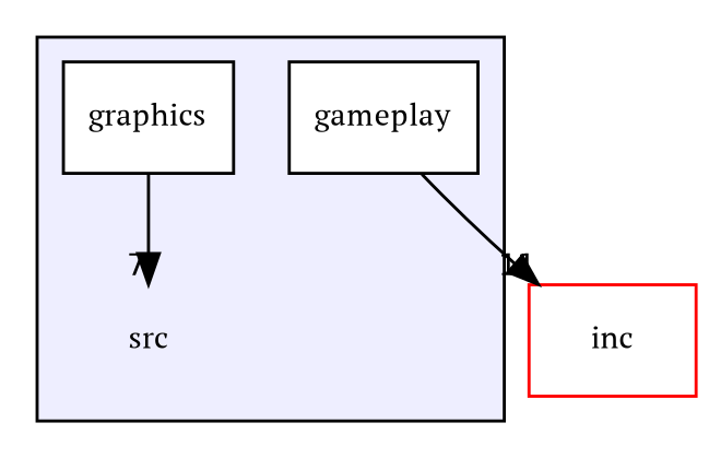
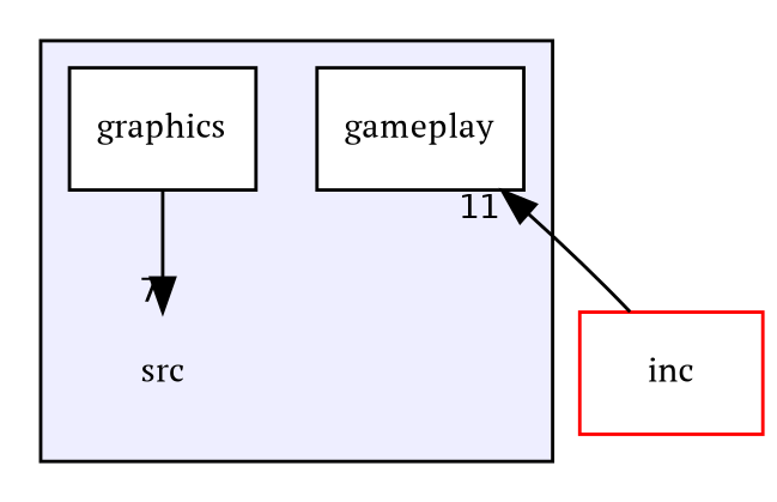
  digraph {
    compound=true
    fontname="PT Serif"
    node [fontname="PT Serif" fontsize=10 shape=box color=black fillcolor=white style=filled]
    edge [fontname="PT Serif" labeldistance=1.5 labelfontname=Helvetica labelfontsize=10]
    n1 [label=src shape=plaintext color="" fillcolor="" style=""]
    n2 [label=gameplay]
    n3 [label=graphics]
    n4 [color=red label=inc]
    subgraph cluster_1 {
      bgcolor="#eeeeff"
      pencolor=black
      n1
      n2
      n3
    }
-   n2 -> n4 [headlabel=11]
+   n4 -> n2 [headlabel=11]
    n3 -> n1 [headlabel=7]
  }
